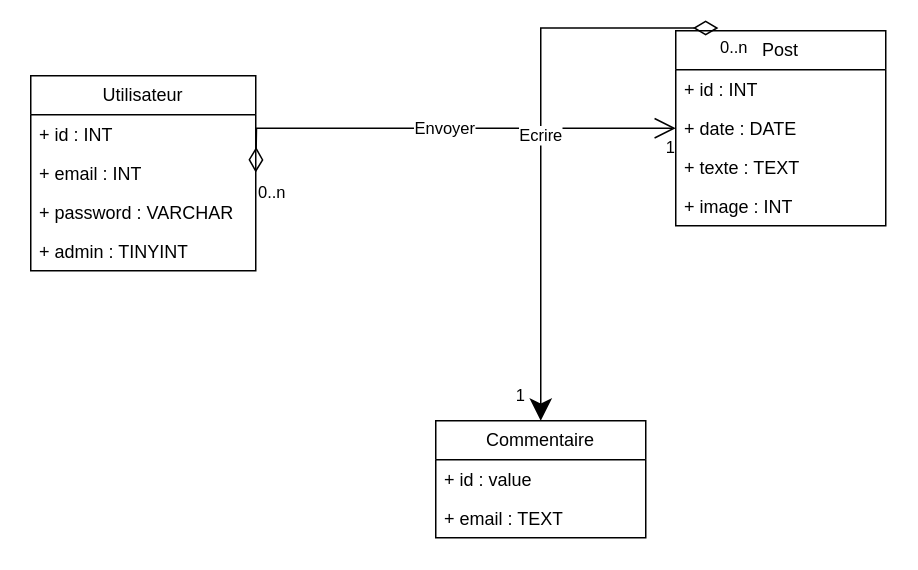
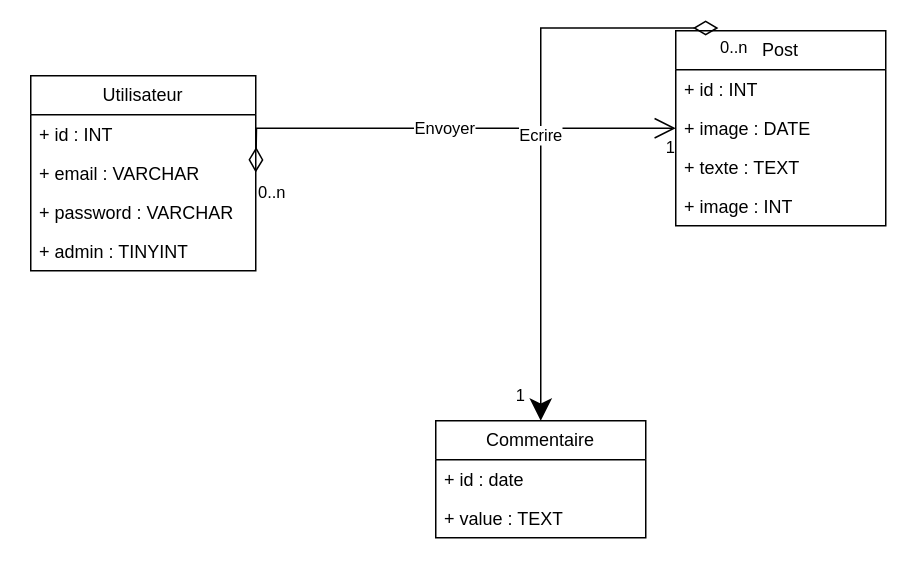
  <mxCell id="0" />
  <mxCell id="1" parent="0" />
  <mxCell id="2" value="Utilisateur" style="swimlane;fontStyle=0;childLayout=stackLayout;horizontal=1;startSize=26;fillColor=none;horizontalStack=0;resizeParent=1;resizeParentMax=0;resizeLast=0;collapsible=1;marginBottom=0;whiteSpace=wrap;html=1;" vertex="1" parent="1"><mxGeometry x="20" y="50" width="150" height="130" as="geometry" /></mxCell>
  <mxCell id="3" value="+ id : INT" style="text;strokeColor=none;fillColor=none;align=left;verticalAlign=top;spacingLeft=4;spacingRight=4;overflow=hidden;rotatable=0;points=[[0,0.5],[1,0.5]];portConstraint=eastwest;whiteSpace=wrap;html=1;" vertex="1" parent="2"><mxGeometry y="26" width="150" height="26" as="geometry" /></mxCell>
- <mxCell id="4" value="+ email : INT" style="text;strokeColor=none;fillColor=none;align=left;verticalAlign=top;spacingLeft=4;spacingRight=4;overflow=hidden;rotatable=0;points=[[0,0.5],[1,0.5]];portConstraint=eastwest;whiteSpace=wrap;html=1;" vertex="1" parent="2"><mxGeometry y="52" width="150" height="26" as="geometry" /></mxCell>
+ <mxCell id="4" value="+ email : VARCHAR" style="text;strokeColor=none;fillColor=none;align=left;verticalAlign=top;spacingLeft=4;spacingRight=4;overflow=hidden;rotatable=0;points=[[0,0.5],[1,0.5]];portConstraint=eastwest;whiteSpace=wrap;html=1;" vertex="1" parent="2"><mxGeometry y="52" width="150" height="26" as="geometry" /></mxCell>
  <mxCell id="5" value="+ password : VARCHAR" style="text;strokeColor=none;fillColor=none;align=left;verticalAlign=top;spacingLeft=4;spacingRight=4;overflow=hidden;rotatable=0;points=[[0,0.5],[1,0.5]];portConstraint=eastwest;whiteSpace=wrap;html=1;" vertex="1" parent="2"><mxGeometry y="78" width="150" height="26" as="geometry" /></mxCell>
  <mxCell id="6" value="+ admin : TINYINT" style="text;strokeColor=none;fillColor=none;align=left;verticalAlign=top;spacingLeft=4;spacingRight=4;overflow=hidden;rotatable=0;points=[[0,0.5],[1,0.5]];portConstraint=eastwest;whiteSpace=wrap;html=1;" vertex="1" parent="2"><mxGeometry y="104" width="150" height="26" as="geometry" /></mxCell>
  <mxCell id="7" value="Post" style="swimlane;fontStyle=0;childLayout=stackLayout;horizontal=1;startSize=26;fillColor=none;horizontalStack=0;resizeParent=1;resizeParentMax=0;resizeLast=0;collapsible=1;marginBottom=0;whiteSpace=wrap;html=1;" vertex="1" parent="1"><mxGeometry x="450" y="20" width="140" height="130" as="geometry" /></mxCell>
  <mxCell id="8" value="+ id : INT" style="text;strokeColor=none;fillColor=none;align=left;verticalAlign=top;spacingLeft=4;spacingRight=4;overflow=hidden;rotatable=0;points=[[0,0.5],[1,0.5]];portConstraint=eastwest;whiteSpace=wrap;html=1;" vertex="1" parent="7"><mxGeometry y="26" width="140" height="26" as="geometry" /></mxCell>
- <mxCell id="9" value="+ date : DATE" style="text;strokeColor=none;fillColor=none;align=left;verticalAlign=top;spacingLeft=4;spacingRight=4;overflow=hidden;rotatable=0;points=[[0,0.5],[1,0.5]];portConstraint=eastwest;whiteSpace=wrap;html=1;" vertex="1" parent="7"><mxGeometry y="52" width="140" height="26" as="geometry" /></mxCell>
+ <mxCell id="9" value="+ image : DATE" style="text;strokeColor=none;fillColor=none;align=left;verticalAlign=top;spacingLeft=4;spacingRight=4;overflow=hidden;rotatable=0;points=[[0,0.5],[1,0.5]];portConstraint=eastwest;whiteSpace=wrap;html=1;" vertex="1" parent="7"><mxGeometry y="52" width="140" height="26" as="geometry" /></mxCell>
  <mxCell id="10" value="+ texte : TEXT" style="text;strokeColor=none;fillColor=none;align=left;verticalAlign=top;spacingLeft=4;spacingRight=4;overflow=hidden;rotatable=0;points=[[0,0.5],[1,0.5]];portConstraint=eastwest;whiteSpace=wrap;html=1;" vertex="1" parent="7"><mxGeometry y="78" width="140" height="26" as="geometry" /></mxCell>
  <mxCell id="11" value="+ image : INT" style="text;strokeColor=none;fillColor=none;align=left;verticalAlign=top;spacingLeft=4;spacingRight=4;overflow=hidden;rotatable=0;points=[[0,0.5],[1,0.5]];portConstraint=eastwest;whiteSpace=wrap;html=1;" vertex="1" parent="7"><mxGeometry y="104" width="140" height="26" as="geometry" /></mxCell>
  <mxCell id="12" value="Commentaire" style="swimlane;fontStyle=0;childLayout=stackLayout;horizontal=1;startSize=26;fillColor=none;horizontalStack=0;resizeParent=1;resizeParentMax=0;resizeLast=0;collapsible=1;marginBottom=0;whiteSpace=wrap;html=1;" vertex="1" parent="1"><mxGeometry x="290" y="280" width="140" height="78" as="geometry" /></mxCell>
- <mxCell id="13" value="+ id : value" style="text;strokeColor=none;fillColor=none;align=left;verticalAlign=top;spacingLeft=4;spacingRight=4;overflow=hidden;rotatable=0;points=[[0,0.5],[1,0.5]];portConstraint=eastwest;whiteSpace=wrap;html=1;" vertex="1" parent="12"><mxGeometry y="26" width="140" height="26" as="geometry" /></mxCell>
- <mxCell id="14" value="+ email : TEXT" style="text;strokeColor=none;fillColor=none;align=left;verticalAlign=top;spacingLeft=4;spacingRight=4;overflow=hidden;rotatable=0;points=[[0,0.5],[1,0.5]];portConstraint=eastwest;whiteSpace=wrap;html=1;" vertex="1" parent="12"><mxGeometry y="52" width="140" height="26" as="geometry" /></mxCell>
+ <mxCell id="13" value="+ id : date" style="text;strokeColor=none;fillColor=none;align=left;verticalAlign=top;spacingLeft=4;spacingRight=4;overflow=hidden;rotatable=0;points=[[0,0.5],[1,0.5]];portConstraint=eastwest;whiteSpace=wrap;html=1;" vertex="1" parent="12"><mxGeometry y="26" width="140" height="26" as="geometry" /></mxCell>
+ <mxCell id="14" value="+ value : TEXT" style="text;strokeColor=none;fillColor=none;align=left;verticalAlign=top;spacingLeft=4;spacingRight=4;overflow=hidden;rotatable=0;points=[[0,0.5],[1,0.5]];portConstraint=eastwest;whiteSpace=wrap;html=1;" vertex="1" parent="12"><mxGeometry y="52" width="140" height="26" as="geometry" /></mxCell>
  <mxCell id="15" value="Envoyer" style="endArrow=open;html=1;endSize=12;startArrow=diamondThin;startSize=14;startFill=0;edgeStyle=orthogonalEdgeStyle;rounded=0;entryX=0;entryY=0.5;entryDx=0;entryDy=0;" edge="1" parent="1" target="9"><mxGeometry relative="1" as="geometry"><mxPoint x="170" y="114.5" as="sourcePoint" /><mxPoint x="330" y="114.5" as="targetPoint" /></mxGeometry></mxCell>
  <mxCell id="16" value="0..n" style="edgeLabel;resizable=0;html=1;align=left;verticalAlign=top;" connectable="0" vertex="1" parent="15"><mxGeometry x="-1" relative="1" as="geometry" /></mxCell>
  <mxCell id="17" value="1" style="edgeLabel;resizable=0;html=1;align=right;verticalAlign=top;" connectable="0" vertex="1" parent="15"><mxGeometry x="1" relative="1" as="geometry" /></mxCell>
  <mxCell id="18" value="Ecrire" style="endArrow=classic;html=1;endSize=12;startArrow=diamondThin;startSize=14;startFill=0;edgeStyle=orthogonalEdgeStyle;rounded=0;entryX=0.5;entryY=0;entryDx=0;entryDy=0;exitX=0.203;exitY=-0.014;exitDx=0;exitDy=0;exitPerimeter=0;" edge="1" parent="1" source="7" target="12"><mxGeometry relative="1" as="geometry"><mxPoint x="220" y="200" as="sourcePoint" /><mxPoint x="380" y="200" as="targetPoint" /></mxGeometry></mxCell>
  <mxCell id="19" value="0..n" style="edgeLabel;resizable=0;html=1;align=left;verticalAlign=top;" connectable="0" vertex="1" parent="18"><mxGeometry x="-1" relative="1" as="geometry" /></mxCell>
  <mxCell id="20" value="1" style="edgeLabel;resizable=0;html=1;align=right;verticalAlign=top;" connectable="0" vertex="1" parent="18"><mxGeometry x="1" relative="1" as="geometry"><mxPoint x="-10" y="-30" as="offset" /></mxGeometry></mxCell>
